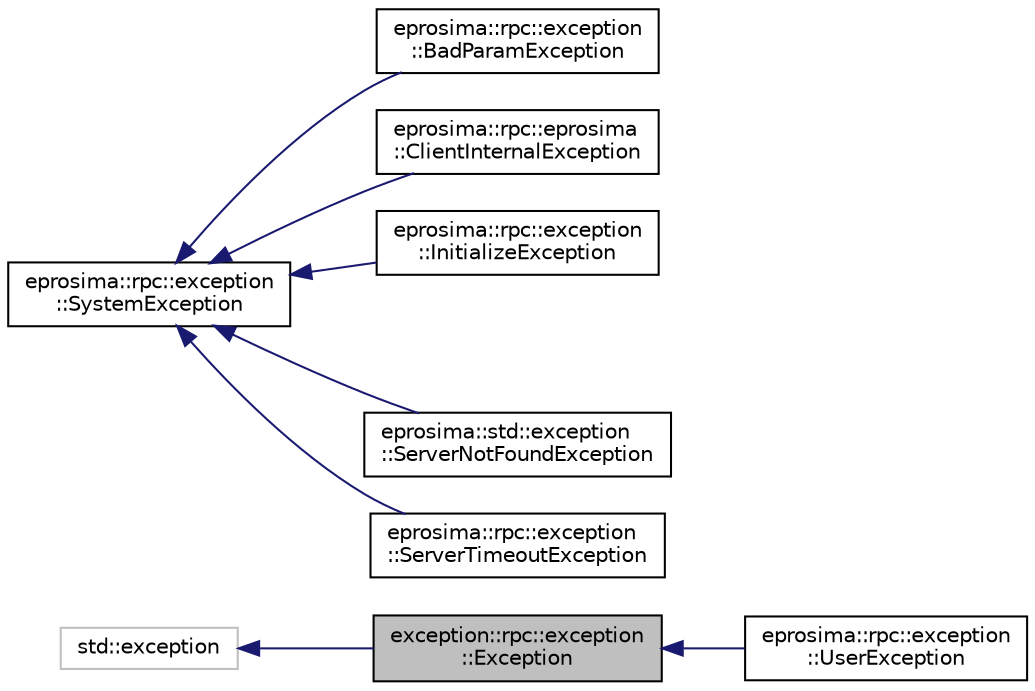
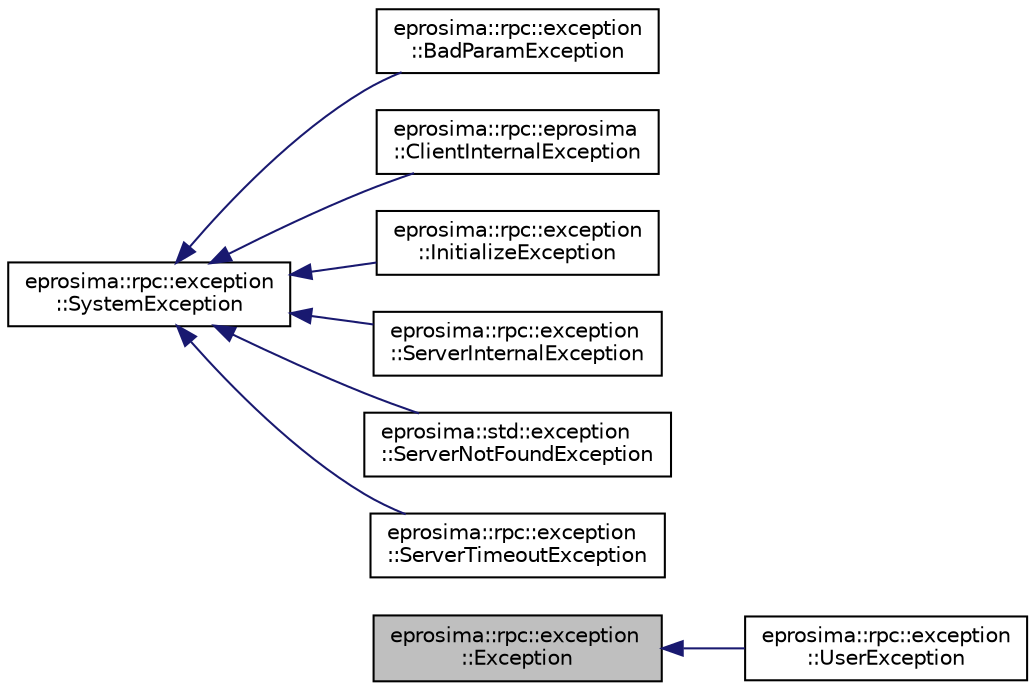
  digraph {
    rankdir=LR
    node [color=black fillcolor=white fontname=Helvetica fontsize=10 shape=record style=filled]
    edge [color=midnightblue dir=back fontname=Helvetica fontsize=10 labelfontname=Helvetica labelfontsize=10 style=solid]
-   n1 [fillcolor=grey75 fontcolor=black height=0.2 label="exception::rpc::exception\l::Exception" width=0.4]
+   n1 [fillcolor=grey75 fontcolor=black height=0.2 label="eprosima::rpc::exception\l::Exception" width=0.4]
    n2 [height=0.2 label="eprosima::rpc::exception\l::UserException" width=0.4]
    n3 [height=0.2 label="eprosima::rpc::exception\l::SystemException" width=0.4]
    n4 [height=0.2 label="eprosima::rpc::exception\l::BadParamException" width=0.4]
    n5 [height=0.2 label="eprosima::rpc::eprosima\l::ClientInternalException" width=0.4]
    n6 [height=0.2 label="eprosima::rpc::exception\l::InitializeException" width=0.4]
+   n7 [height=0.2 label="eprosima::rpc::exception\l::ServerInternalException" width=0.4]
    n8 [height=0.2 label="eprosima::std::exception\l::ServerNotFoundException" width=0.4]
    n9 [height=0.2 label="eprosima::rpc::exception\l::ServerTimeoutException" width=0.4]
-   n10 [color=grey75 height=0.2 label="std::exception" width=0.4]
    n1 -> n2
    n3 -> n4
    n3 -> n5
    n3 -> n6
+   n3 -> n7
    n3 -> n8
    n3 -> n9
-   n10 -> n1
  }
